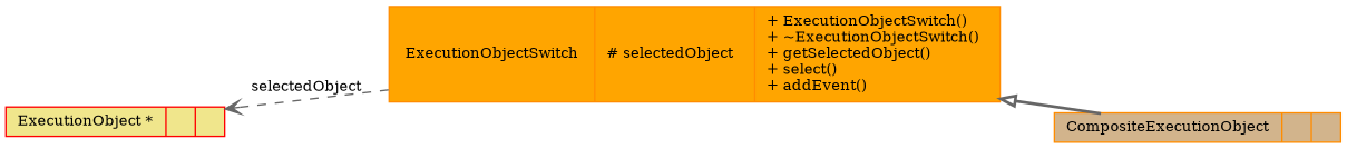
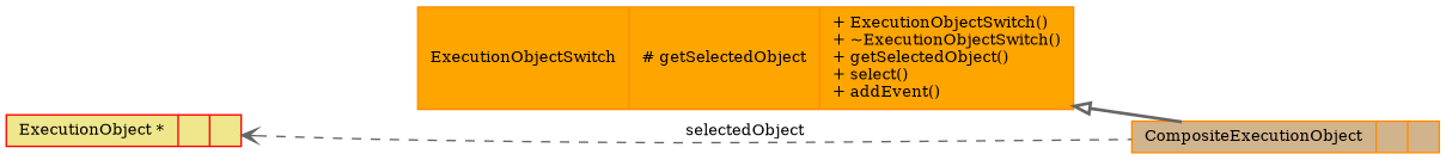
  digraph {
    fontname="DejaVu Serif"
    rankdir=LR
    node [color=darkorange fontname="DejaVu Serif" fontsize=10 shape=record style=filled]
    edge [color=gray40 dir=back fontname="DejaVu Serif" fontsize=10 labelfontname="FreeSans.ttf" labelfontsize=10]
-   n1 [fillcolor=orange fontcolor=black height=0.2 label="{ExecutionObjectSwitch\n|# selectedObject\l|+ ExecutionObjectSwitch()\l+ ~ExecutionObjectSwitch()\l+ getSelectedObject()\l+ select()\l+ addEvent()\l}" width=0.4]
+   n1 [fillcolor=orange fontcolor=black height=0.2 label="{ExecutionObjectSwitch\n|# getSelectedObject\l|+ ExecutionObjectSwitch()\l+ ~ExecutionObjectSwitch()\l+ getSelectedObject()\l+ select()\l+ addEvent()\l}" width=0.4]
    n2 [fillcolor=tan height=0.2 label="{CompositeExecutionObject\n||}" width=0.4]
    n3 [color=red fillcolor=khaki height=0.2 label="{ExecutionObject *\n||}" width=0.4]
    n1 -> n2 [arrowtail=empty style=bold]
-   n3 -> n1 [arrowtail=open label=selectedObject style=dashed]
+   n3 -> n2 [arrowtail=open label=selectedObject style=dashed]
  }
